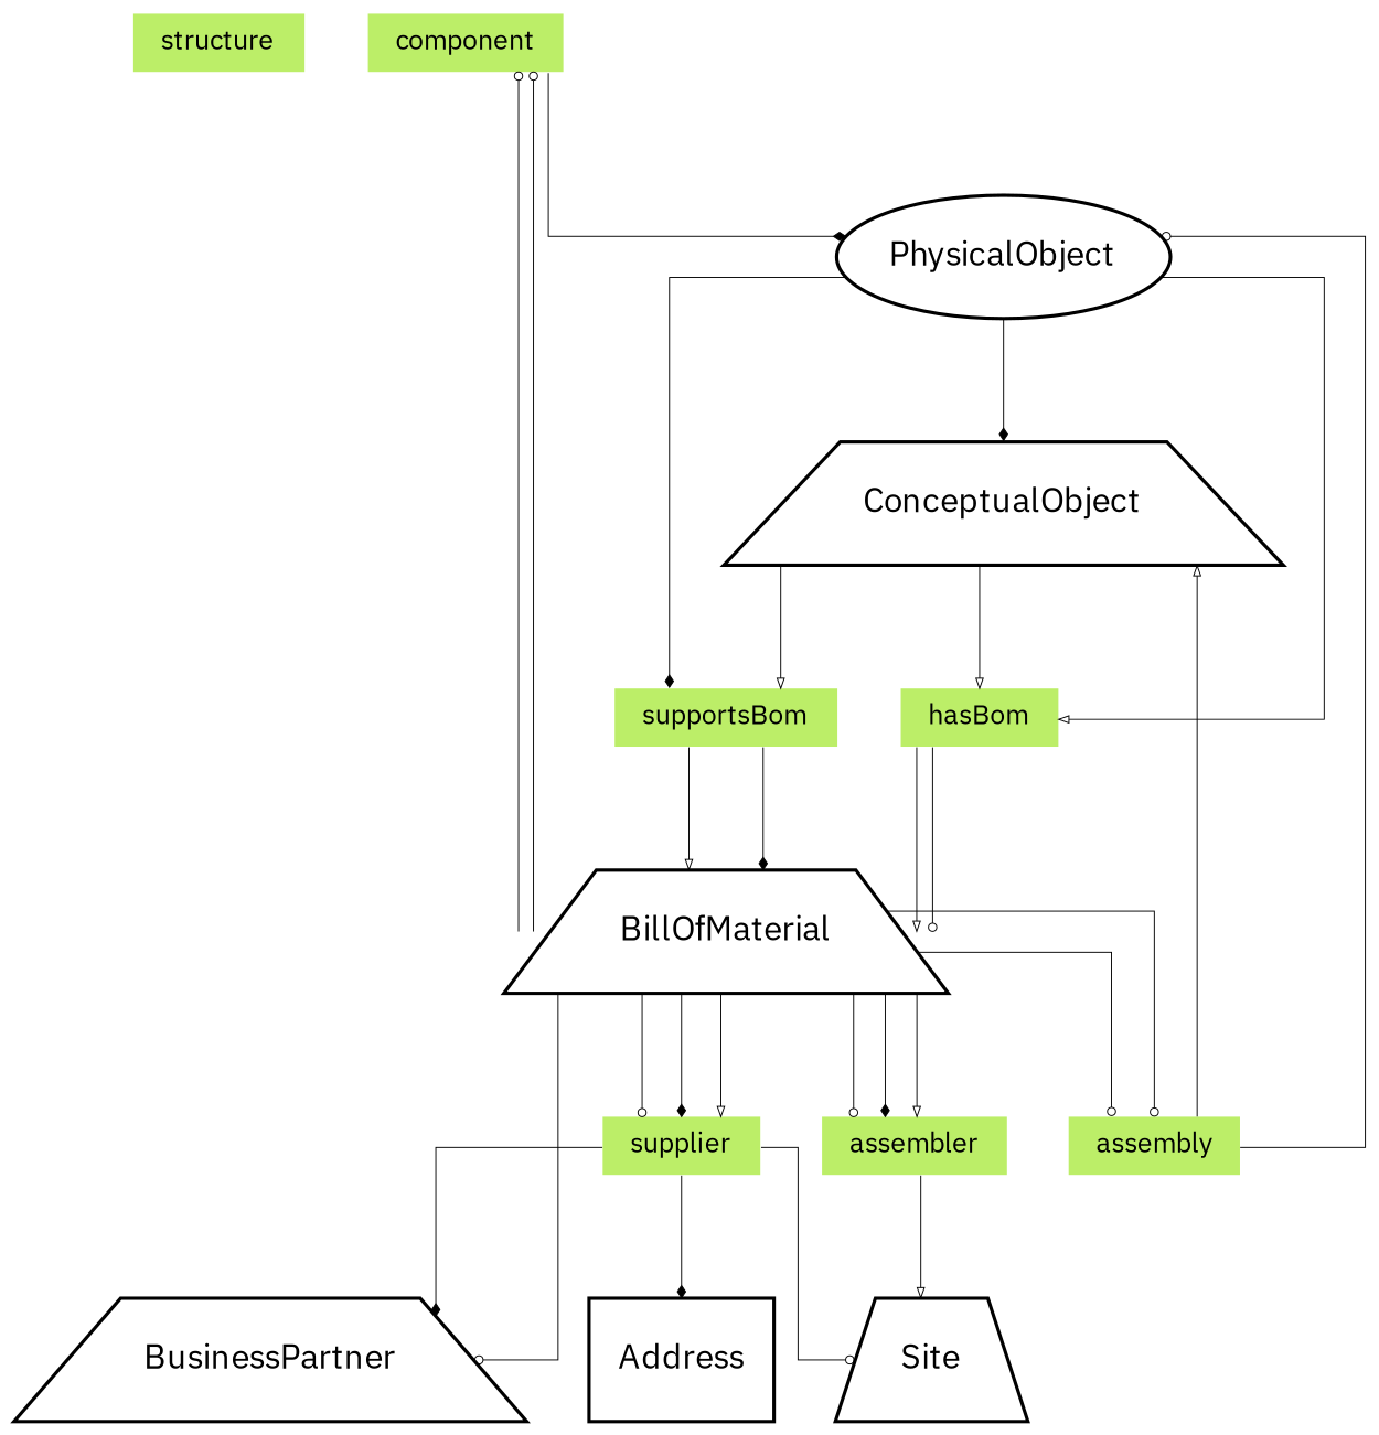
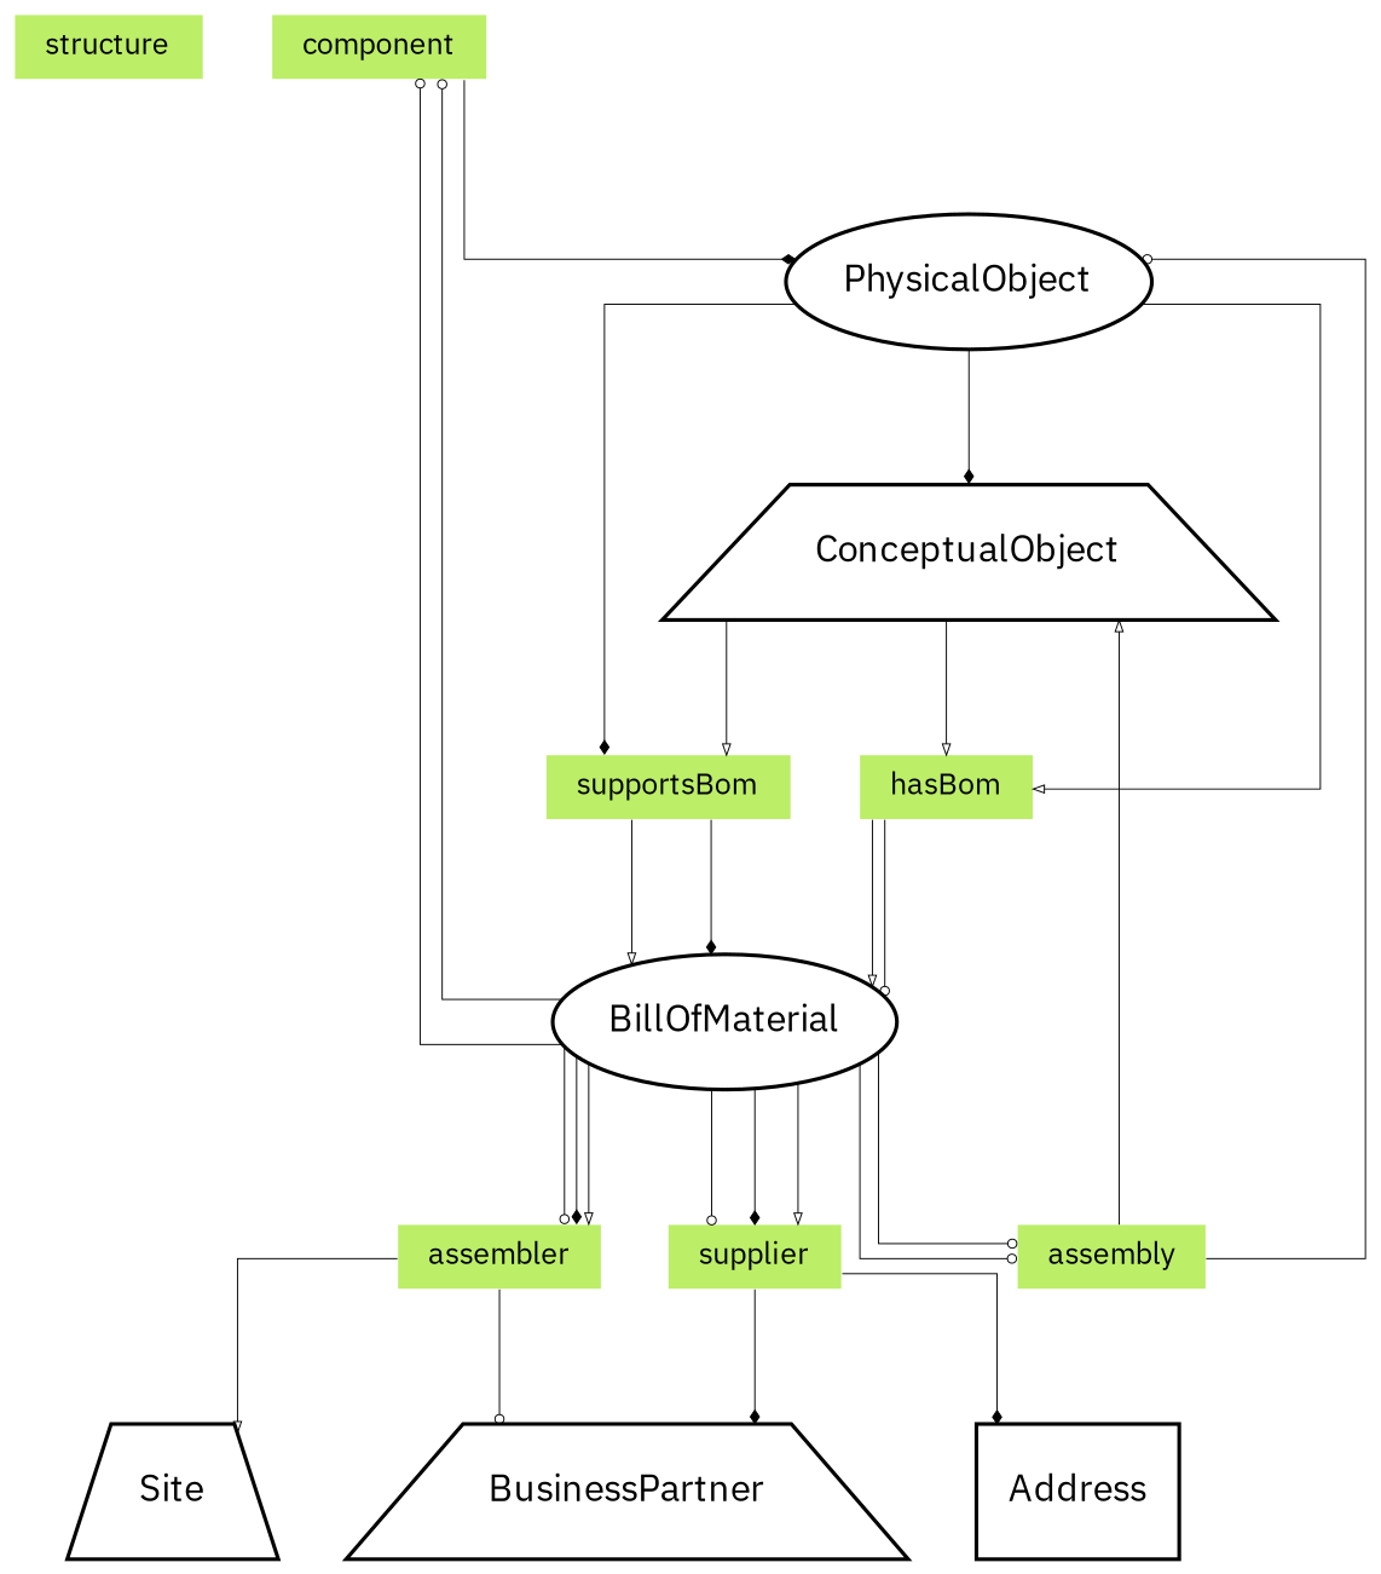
  digraph {
    fontname="IBM Plex Sans"
    fontsize=10
    splines=ortho
    node [fillcolor=darkolivegreen2 fontname="IBM Plex Sans" fontsize=8 shape=plaintext style=filled]
    edge [arrowhead=odot arrowsize=0.3 fontname="IBM Plex Sans" fontsize=10 penwidth=0.3]
    n1 [height=0 label=structure width=0]
    n2 [height=0 label=component width=0]
    PhysicalObject [fillcolor=darkgoldenrod1 fontsize=10 shape=ellipse style=""]
    ConceptualObject [fillcolor=darkgoldenrod1 fontsize=10 shape=trapezium style=""]
    n5 [height=0 label=hasBom width=0]
    n6 [height=0 label=supportsBom width=0]
    n7 [height=0 label=assembly width=0]
-   BillOfMaterial [fillcolor=darkgoldenrod1 fontsize=10 shape=trapezium style=""]
+   BillOfMaterial [fillcolor=darkgoldenrod1 fontsize=10 shape=ellipse style=""]
    n9 [height=0 label=supplier width=0]
    n10 [height=0 label=assembler width=0]
    BusinessPartner [fillcolor=darkgoldenrod1 fontsize=10 shape=trapezium style=""]
    Site [fillcolor=darkgoldenrod1 fontsize=10 shape=trapezium style=""]
    Address [fillcolor=darkgoldenrod1 fontsize=10 shape=box style=""]
    n2 -> PhysicalObject [arrowhead=diamond]
    PhysicalObject -> ConceptualObject [arrowhead=diamond]
    PhysicalObject -> n5 [arrowhead=onormal]
    PhysicalObject -> n6 [arrowhead=diamond]
    ConceptualObject -> n5 [arrowhead=onormal]
    ConceptualObject -> n6 [arrowhead=onormal]
    n5 -> BillOfMaterial [arrowhead=onormal]
    n5 -> BillOfMaterial
    n6 -> BillOfMaterial [arrowhead=onormal]
    n6 -> BillOfMaterial [arrowhead=diamond]
    n7 -> PhysicalObject
    n7 -> ConceptualObject [arrowhead=onormal]
    BillOfMaterial -> n2
    BillOfMaterial -> n2
    BillOfMaterial -> n7
    BillOfMaterial -> n7
    BillOfMaterial -> n9
    BillOfMaterial -> n9 [arrowhead=diamond]
    BillOfMaterial -> n9 [arrowhead=onormal]
    BillOfMaterial -> n10
    BillOfMaterial -> n10 [arrowhead=diamond]
    BillOfMaterial -> n10 [arrowhead=onormal]
    n9 -> BusinessPartner [arrowhead=diamond]
-   n9 -> Site
    n9 -> Address [arrowhead=diamond]
-   BillOfMaterial -> BusinessPartner
+   n10 -> BusinessPartner
    n10 -> Site [arrowhead=onormal]
  }
